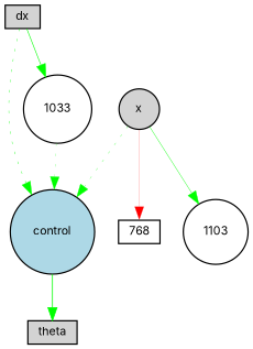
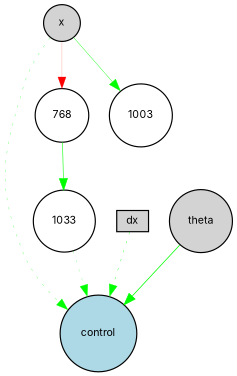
  digraph {
    fontname=Inter
    node [fillcolor=lightgray fontname=Inter fontsize=9 shape=circle style=filled]
    edge [color=green fontname=Inter style=solid]
    x [height=0.2 width=0.2]
    control [fillcolor=lightblue height=0.2 width=0.2]
-   768 [fillcolor=white height=0.2 shape=box width=0.2]
-   1003 [fillcolor=white height=0.2 width=0.2 label=1103]
+   768 [fillcolor=white height=0.2 width=0.2]
+   1003 [fillcolor=white height=0.2 width=0.2]
    dx [height=0.2 shape=box width=0.2]
    1033 [fillcolor=white height=0.2 width=0.2]
-   theta [height=0.2 shape=box width=0.2]
+   theta [height=0.2 width=0.2]
    x -> control [penwidth=0.21550097548933037 style=dotted]
    x -> 768 [color=red penwidth=0.1350878389437198]
    x -> 1003 [penwidth=0.32253225785612194]
    dx -> control [penwidth=0.294976511487102 style=dotted]
-   dx -> 1033 [penwidth=0.47930072158149406]
+   768 -> 1033 [penwidth=0.47930072158149406]
    1033 -> control [penwidth=0.16592592165347791 style=dotted]
-   control -> theta [penwidth=0.6285927887637821]
+   theta -> control [penwidth=0.6285927887637821]
  }
